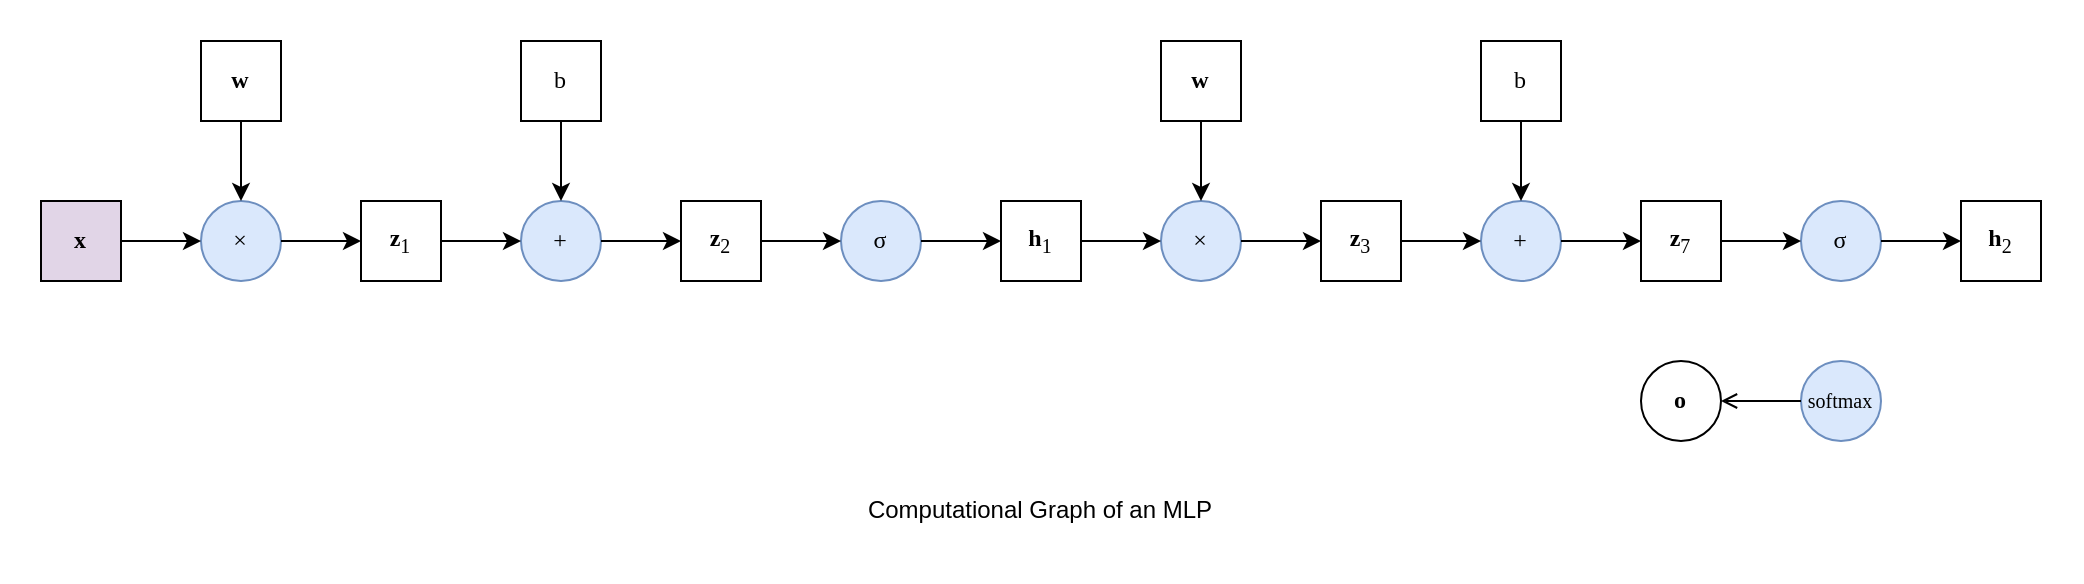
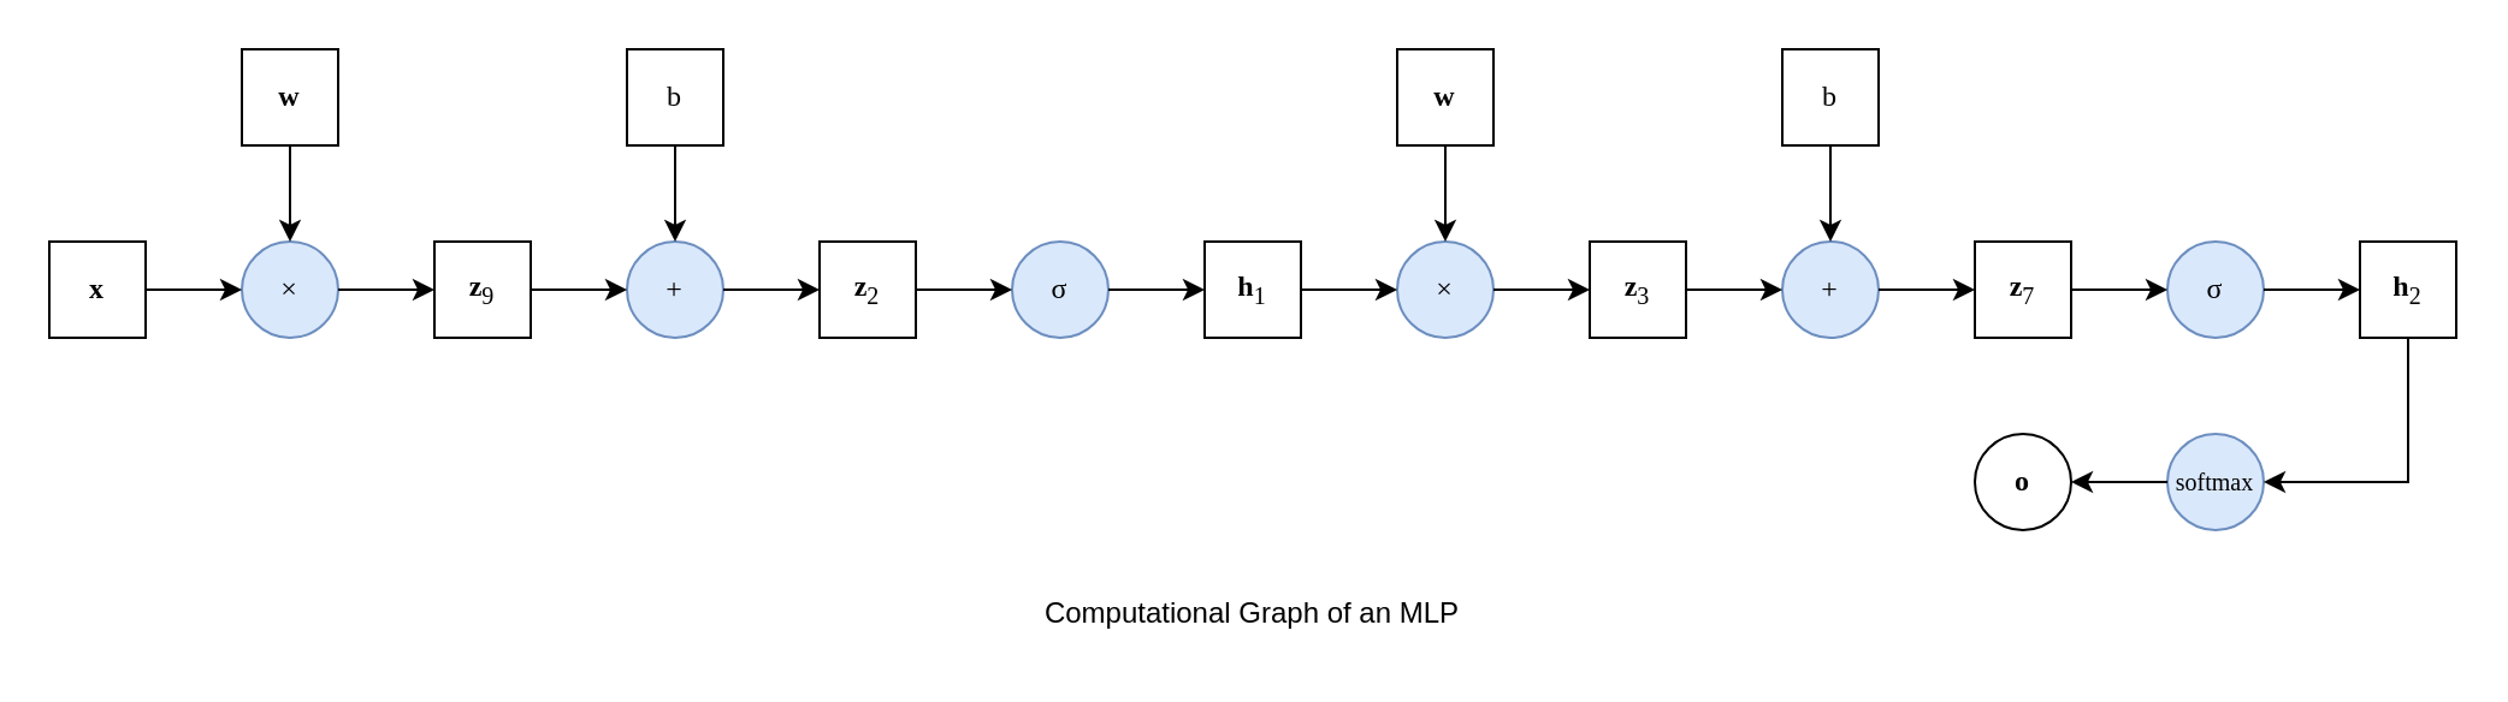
  <mxCell id="0" />
  <mxCell id="1" parent="0" />
  <mxCell id="2" value="Computational Graph of an MLP" style="text;html=1;strokeColor=none;fillColor=none;align=center;verticalAlign=middle;whiteSpace=wrap;rounded=0;" parent="1" vertex="1"><mxGeometry x="405" y="240" width="230" height="30" as="geometry" /></mxCell>
  <mxCell id="3" value="" style="group" parent="1" connectable="0" vertex="1"><mxGeometry x="20" y="20" width="1000" height="200" as="geometry" /></mxCell>
- <mxCell id="4" value="&lt;b&gt;x&lt;/b&gt;" style="whiteSpace=wrap;html=1;aspect=fixed;fontFamily=Times New Roman;fillColor=#e1d5e7;" parent="3" vertex="1"><mxGeometry y="80" width="40" height="40" as="geometry" /></mxCell>
+ <mxCell id="4" value="&lt;b&gt;x&lt;/b&gt;" style="whiteSpace=wrap;html=1;aspect=fixed;fontFamily=Times New Roman;" parent="3" vertex="1"><mxGeometry y="80" width="40" height="40" as="geometry" /></mxCell>
  <mxCell id="5" value="×" style="ellipse;whiteSpace=wrap;html=1;aspect=fixed;fillColor=#dae8fc;strokeColor=#6c8ebf;fontFamily=Times New Roman;" parent="3" vertex="1"><mxGeometry x="80" y="80" width="40" height="40" as="geometry" /></mxCell>
  <mxCell id="6" style="edgeStyle=orthogonalEdgeStyle;rounded=0;orthogonalLoop=1;jettySize=auto;html=1;exitX=1;exitY=0.5;exitDx=0;exitDy=0;entryX=0;entryY=0.5;entryDx=0;entryDy=0;fontFamily=Times New Roman;" parent="3" source="4" target="5" edge="1"><mxGeometry relative="1" as="geometry" /></mxCell>
  <mxCell id="7" style="edgeStyle=orthogonalEdgeStyle;rounded=0;orthogonalLoop=1;jettySize=auto;html=1;entryX=0.5;entryY=0;entryDx=0;entryDy=0;fontFamily=Times New Roman;" parent="3" source="8" target="5" edge="1"><mxGeometry relative="1" as="geometry" /></mxCell>
  <mxCell id="8" value="&lt;b&gt;w&lt;/b&gt;" style="whiteSpace=wrap;html=1;aspect=fixed;fontFamily=Times New Roman;" parent="3" vertex="1"><mxGeometry x="80" width="40" height="40" as="geometry" /></mxCell>
  <mxCell id="9" value="+" style="ellipse;whiteSpace=wrap;html=1;aspect=fixed;fillColor=#dae8fc;strokeColor=#6c8ebf;fontFamily=Times New Roman;" parent="3" vertex="1"><mxGeometry x="240" y="80" width="40" height="40" as="geometry" /></mxCell>
  <mxCell id="10" value="σ" style="ellipse;whiteSpace=wrap;html=1;aspect=fixed;fillColor=#dae8fc;strokeColor=#6c8ebf;verticalAlign=middle;fontFamily=Times New Roman;" parent="3" vertex="1"><mxGeometry x="400" y="80" width="40" height="40" as="geometry" /></mxCell>
  <mxCell id="11" value="" style="edgeStyle=orthogonalEdgeStyle;rounded=0;orthogonalLoop=1;jettySize=auto;html=1;fontFamily=Times New Roman;" parent="3" source="12" target="9" edge="1"><mxGeometry relative="1" as="geometry" /></mxCell>
- <mxCell id="12" value="&lt;b&gt;z&lt;/b&gt;&lt;sub&gt;1&lt;/sub&gt;" style="whiteSpace=wrap;html=1;aspect=fixed;fontFamily=Times New Roman;" parent="3" vertex="1"><mxGeometry x="160" y="80" width="40" height="40" as="geometry" /></mxCell>
+ <mxCell id="12" value="&lt;b&gt;z&lt;/b&gt;&lt;sub&gt;9&lt;/sub&gt;" style="whiteSpace=wrap;html=1;aspect=fixed;fontFamily=Times New Roman;" parent="3" vertex="1"><mxGeometry x="160" y="80" width="40" height="40" as="geometry" /></mxCell>
  <mxCell id="13" value="" style="edgeStyle=orthogonalEdgeStyle;rounded=0;orthogonalLoop=1;jettySize=auto;html=1;fontFamily=Times New Roman;" parent="3" source="5" target="12" edge="1"><mxGeometry relative="1" as="geometry" /></mxCell>
  <mxCell id="14" value="" style="edgeStyle=orthogonalEdgeStyle;rounded=0;orthogonalLoop=1;jettySize=auto;html=1;fontFamily=Times New Roman;" parent="3" source="15" target="10" edge="1"><mxGeometry relative="1" as="geometry" /></mxCell>
  <mxCell id="15" value="&lt;font style=&quot;font-size: 12px&quot;&gt;&lt;b&gt;z&lt;/b&gt;&lt;sub&gt;2&lt;/sub&gt;&lt;/font&gt;" style="whiteSpace=wrap;html=1;aspect=fixed;fontFamily=Times New Roman;" parent="3" vertex="1"><mxGeometry x="320" y="80" width="40" height="40" as="geometry" /></mxCell>
  <mxCell id="16" value="" style="edgeStyle=orthogonalEdgeStyle;rounded=0;orthogonalLoop=1;jettySize=auto;html=1;fontFamily=Times New Roman;" parent="3" source="9" target="15" edge="1"><mxGeometry relative="1" as="geometry" /></mxCell>
  <mxCell id="17" value="softmax" style="ellipse;whiteSpace=wrap;html=1;aspect=fixed;fillColor=#dae8fc;strokeColor=#6c8ebf;fontFamily=Times New Roman;fontSize=10;" parent="3" vertex="1"><mxGeometry x="880" y="160" width="40" height="40" as="geometry" /></mxCell>
- <mxCell id="19" value="" style="edgeStyle=orthogonalEdgeStyle;rounded=0;orthogonalLoop=1;jettySize=auto;html=1;fontSize=12;fontFamily=Times New Roman;entryX=1;entryY=0.5;entryDx=0;entryDy=0;endArrow=open;" parent="3" source="17" target="20" edge="1"><mxGeometry relative="1" as="geometry"><mxPoint x="840" y="180" as="targetPoint" /></mxGeometry></mxCell>
+ <mxCell id="18" style="edgeStyle=orthogonalEdgeStyle;rounded=0;orthogonalLoop=1;jettySize=auto;html=1;entryX=1;entryY=0.5;entryDx=0;entryDy=0;fontFamily=Times New Roman;exitX=0.5;exitY=1;exitDx=0;exitDy=0;" parent="3" source="37" target="17" edge="1"><mxGeometry relative="1" as="geometry"><Array as="points"><mxPoint x="980" y="180" /></Array><mxPoint x="980" y="190" as="sourcePoint" /></mxGeometry></mxCell>
+ <mxCell id="19" value="" style="edgeStyle=orthogonalEdgeStyle;rounded=0;orthogonalLoop=1;jettySize=auto;html=1;fontSize=12;fontFamily=Times New Roman;entryX=1;entryY=0.5;entryDx=0;entryDy=0;" parent="3" source="17" target="20" edge="1"><mxGeometry relative="1" as="geometry"><mxPoint x="840" y="180" as="targetPoint" /></mxGeometry></mxCell>
  <mxCell id="20" value="&lt;b&gt;o&lt;/b&gt;" style="ellipse;whiteSpace=wrap;html=1;aspect=fixed;fontFamily=Times New Roman;" parent="3" vertex="1"><mxGeometry x="800" y="160" width="40" height="40" as="geometry" /></mxCell>
  <mxCell id="21" value="&lt;b&gt;h&lt;/b&gt;&lt;sub&gt;1&lt;/sub&gt;" style="whiteSpace=wrap;html=1;aspect=fixed;fontFamily=Times New Roman;" parent="3" vertex="1"><mxGeometry x="480" y="80" width="40" height="40" as="geometry" /></mxCell>
  <mxCell id="22" value="" style="edgeStyle=orthogonalEdgeStyle;rounded=0;orthogonalLoop=1;jettySize=auto;html=1;" parent="3" source="10" target="21" edge="1"><mxGeometry relative="1" as="geometry" /></mxCell>
  <mxCell id="23" value="×" style="ellipse;whiteSpace=wrap;html=1;aspect=fixed;fillColor=#dae8fc;strokeColor=#6c8ebf;fontFamily=Times New Roman;" parent="3" vertex="1"><mxGeometry x="560" y="80" width="40" height="40" as="geometry" /></mxCell>
  <mxCell id="24" value="" style="edgeStyle=orthogonalEdgeStyle;rounded=0;orthogonalLoop=1;jettySize=auto;html=1;" parent="3" source="21" target="23" edge="1"><mxGeometry relative="1" as="geometry" /></mxCell>
  <mxCell id="25" style="edgeStyle=orthogonalEdgeStyle;rounded=0;orthogonalLoop=1;jettySize=auto;html=1;entryX=0.5;entryY=0;entryDx=0;entryDy=0;fontFamily=Times New Roman;" parent="3" source="26" target="23" edge="1"><mxGeometry relative="1" as="geometry" /></mxCell>
  <mxCell id="26" value="&lt;b&gt;w&lt;/b&gt;" style="whiteSpace=wrap;html=1;aspect=fixed;fontFamily=Times New Roman;" parent="3" vertex="1"><mxGeometry x="560" width="40" height="40" as="geometry" /></mxCell>
  <mxCell id="27" value="+" style="ellipse;whiteSpace=wrap;html=1;aspect=fixed;fillColor=#dae8fc;strokeColor=#6c8ebf;fontFamily=Times New Roman;" parent="3" vertex="1"><mxGeometry x="720" y="80" width="40" height="40" as="geometry" /></mxCell>
  <mxCell id="28" style="edgeStyle=orthogonalEdgeStyle;rounded=0;orthogonalLoop=1;jettySize=auto;html=1;entryX=0.5;entryY=0;entryDx=0;entryDy=0;fontFamily=Times New Roman;" parent="3" source="29" target="27" edge="1"><mxGeometry relative="1" as="geometry" /></mxCell>
  <mxCell id="29" value="b" style="whiteSpace=wrap;html=1;aspect=fixed;fontFamily=Times New Roman;" parent="3" vertex="1"><mxGeometry x="720" width="40" height="40" as="geometry" /></mxCell>
  <mxCell id="30" value="σ" style="ellipse;whiteSpace=wrap;html=1;aspect=fixed;fillColor=#dae8fc;strokeColor=#6c8ebf;verticalAlign=middle;fontFamily=Times New Roman;" parent="3" vertex="1"><mxGeometry x="880" y="80" width="40" height="40" as="geometry" /></mxCell>
  <mxCell id="31" value="" style="edgeStyle=orthogonalEdgeStyle;rounded=0;orthogonalLoop=1;jettySize=auto;html=1;fontFamily=Times New Roman;" parent="3" source="32" target="27" edge="1"><mxGeometry relative="1" as="geometry" /></mxCell>
  <mxCell id="32" value="&lt;b&gt;z&lt;/b&gt;&lt;sub&gt;3&lt;/sub&gt;" style="whiteSpace=wrap;html=1;aspect=fixed;fontFamily=Times New Roman;" parent="3" vertex="1"><mxGeometry x="640" y="80" width="40" height="40" as="geometry" /></mxCell>
  <mxCell id="33" value="" style="edgeStyle=orthogonalEdgeStyle;rounded=0;orthogonalLoop=1;jettySize=auto;html=1;fontFamily=Times New Roman;" parent="3" source="23" target="32" edge="1"><mxGeometry relative="1" as="geometry" /></mxCell>
  <mxCell id="34" value="" style="edgeStyle=orthogonalEdgeStyle;rounded=0;orthogonalLoop=1;jettySize=auto;html=1;fontFamily=Times New Roman;" parent="3" source="35" target="30" edge="1"><mxGeometry relative="1" as="geometry" /></mxCell>
  <mxCell id="35" value="&lt;font style=&quot;font-size: 12px&quot;&gt;&lt;b&gt;z&lt;/b&gt;&lt;sub&gt;7&lt;/sub&gt;&lt;/font&gt;" style="whiteSpace=wrap;html=1;aspect=fixed;fontFamily=Times New Roman;" parent="3" vertex="1"><mxGeometry x="800" y="80" width="40" height="40" as="geometry" /></mxCell>
  <mxCell id="36" value="" style="edgeStyle=orthogonalEdgeStyle;rounded=0;orthogonalLoop=1;jettySize=auto;html=1;fontFamily=Times New Roman;" parent="3" source="27" target="35" edge="1"><mxGeometry relative="1" as="geometry" /></mxCell>
  <mxCell id="37" value="&lt;b&gt;h&lt;/b&gt;&lt;sub&gt;2&lt;/sub&gt;" style="whiteSpace=wrap;html=1;aspect=fixed;fontFamily=Times New Roman;" parent="3" vertex="1"><mxGeometry x="960" y="80" width="40" height="40" as="geometry" /></mxCell>
  <mxCell id="38" value="" style="edgeStyle=orthogonalEdgeStyle;rounded=0;orthogonalLoop=1;jettySize=auto;html=1;" parent="3" source="30" target="37" edge="1"><mxGeometry relative="1" as="geometry" /></mxCell>
  <mxCell id="39" style="edgeStyle=orthogonalEdgeStyle;rounded=0;orthogonalLoop=1;jettySize=auto;html=1;entryX=0.5;entryY=0;entryDx=0;entryDy=0;fontFamily=Times New Roman;" parent="3" source="40" edge="1"><mxGeometry relative="1" as="geometry"><mxPoint x="260" y="80" as="targetPoint" /></mxGeometry></mxCell>
  <mxCell id="40" value="b" style="whiteSpace=wrap;html=1;aspect=fixed;fontFamily=Times New Roman;" parent="3" vertex="1"><mxGeometry x="240" width="40" height="40" as="geometry" /></mxCell>
